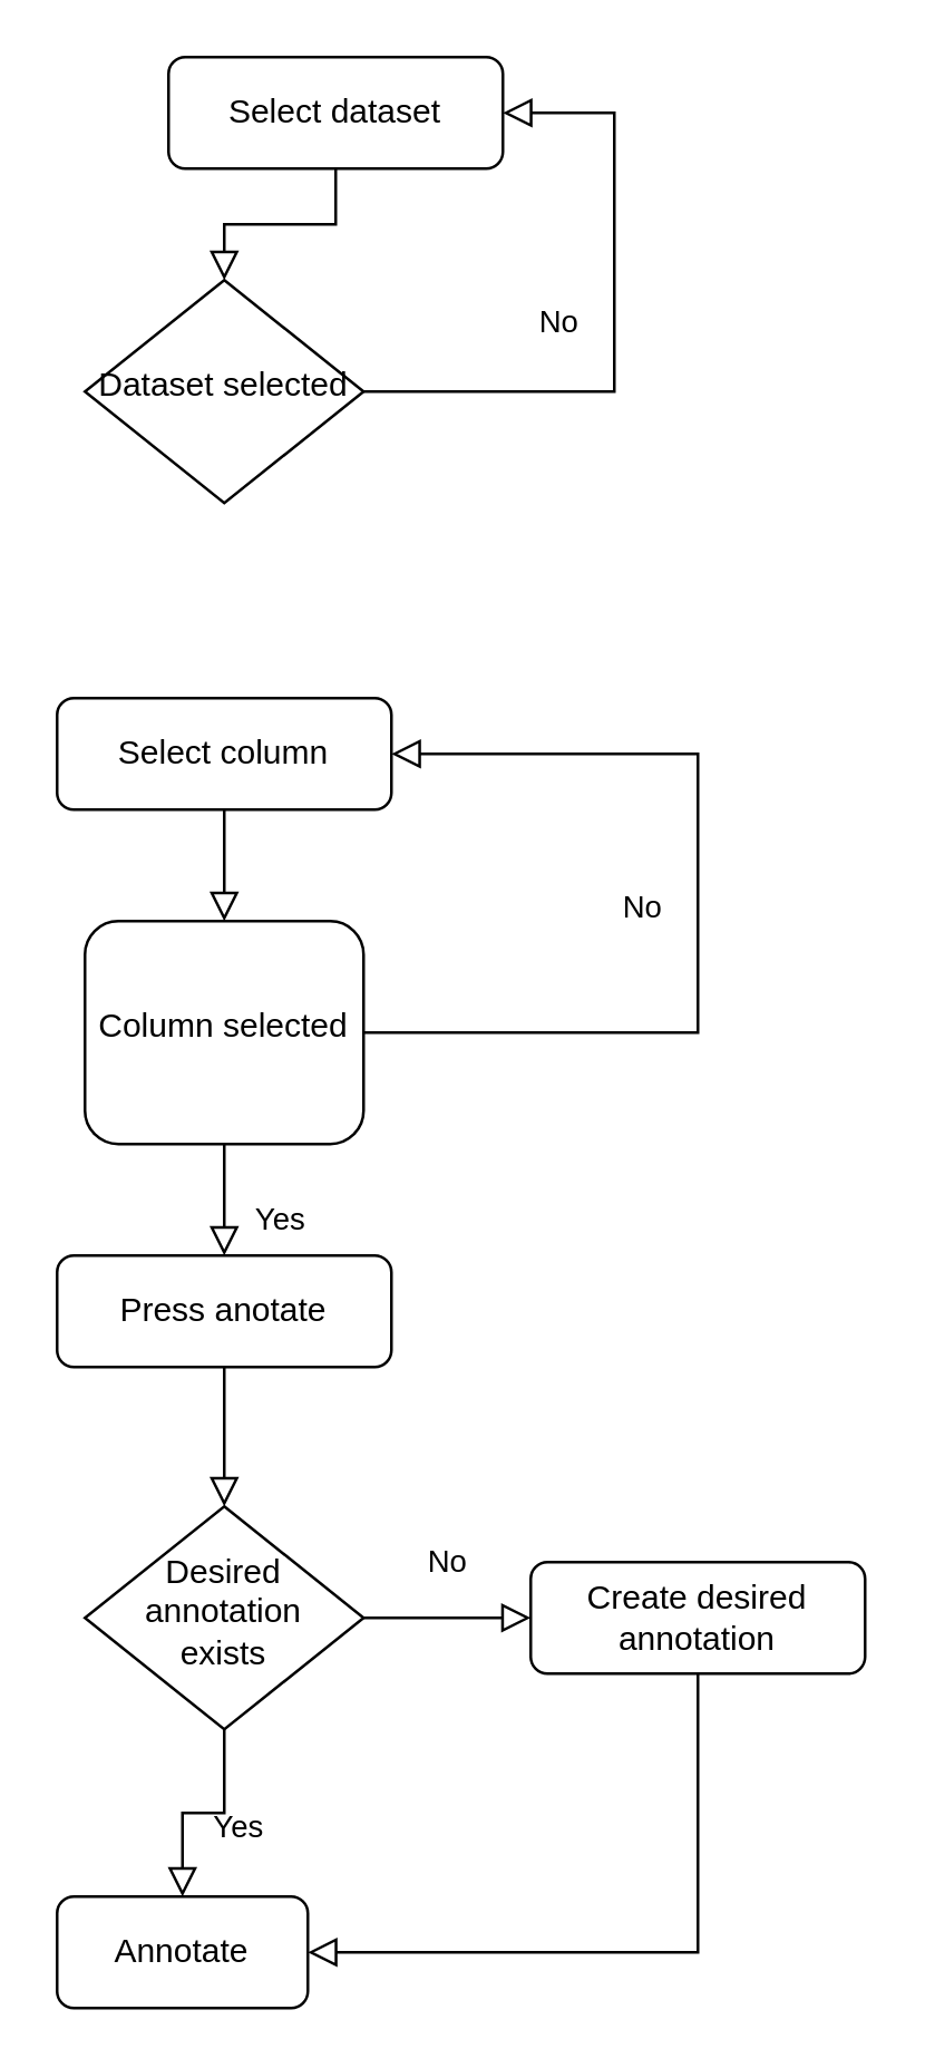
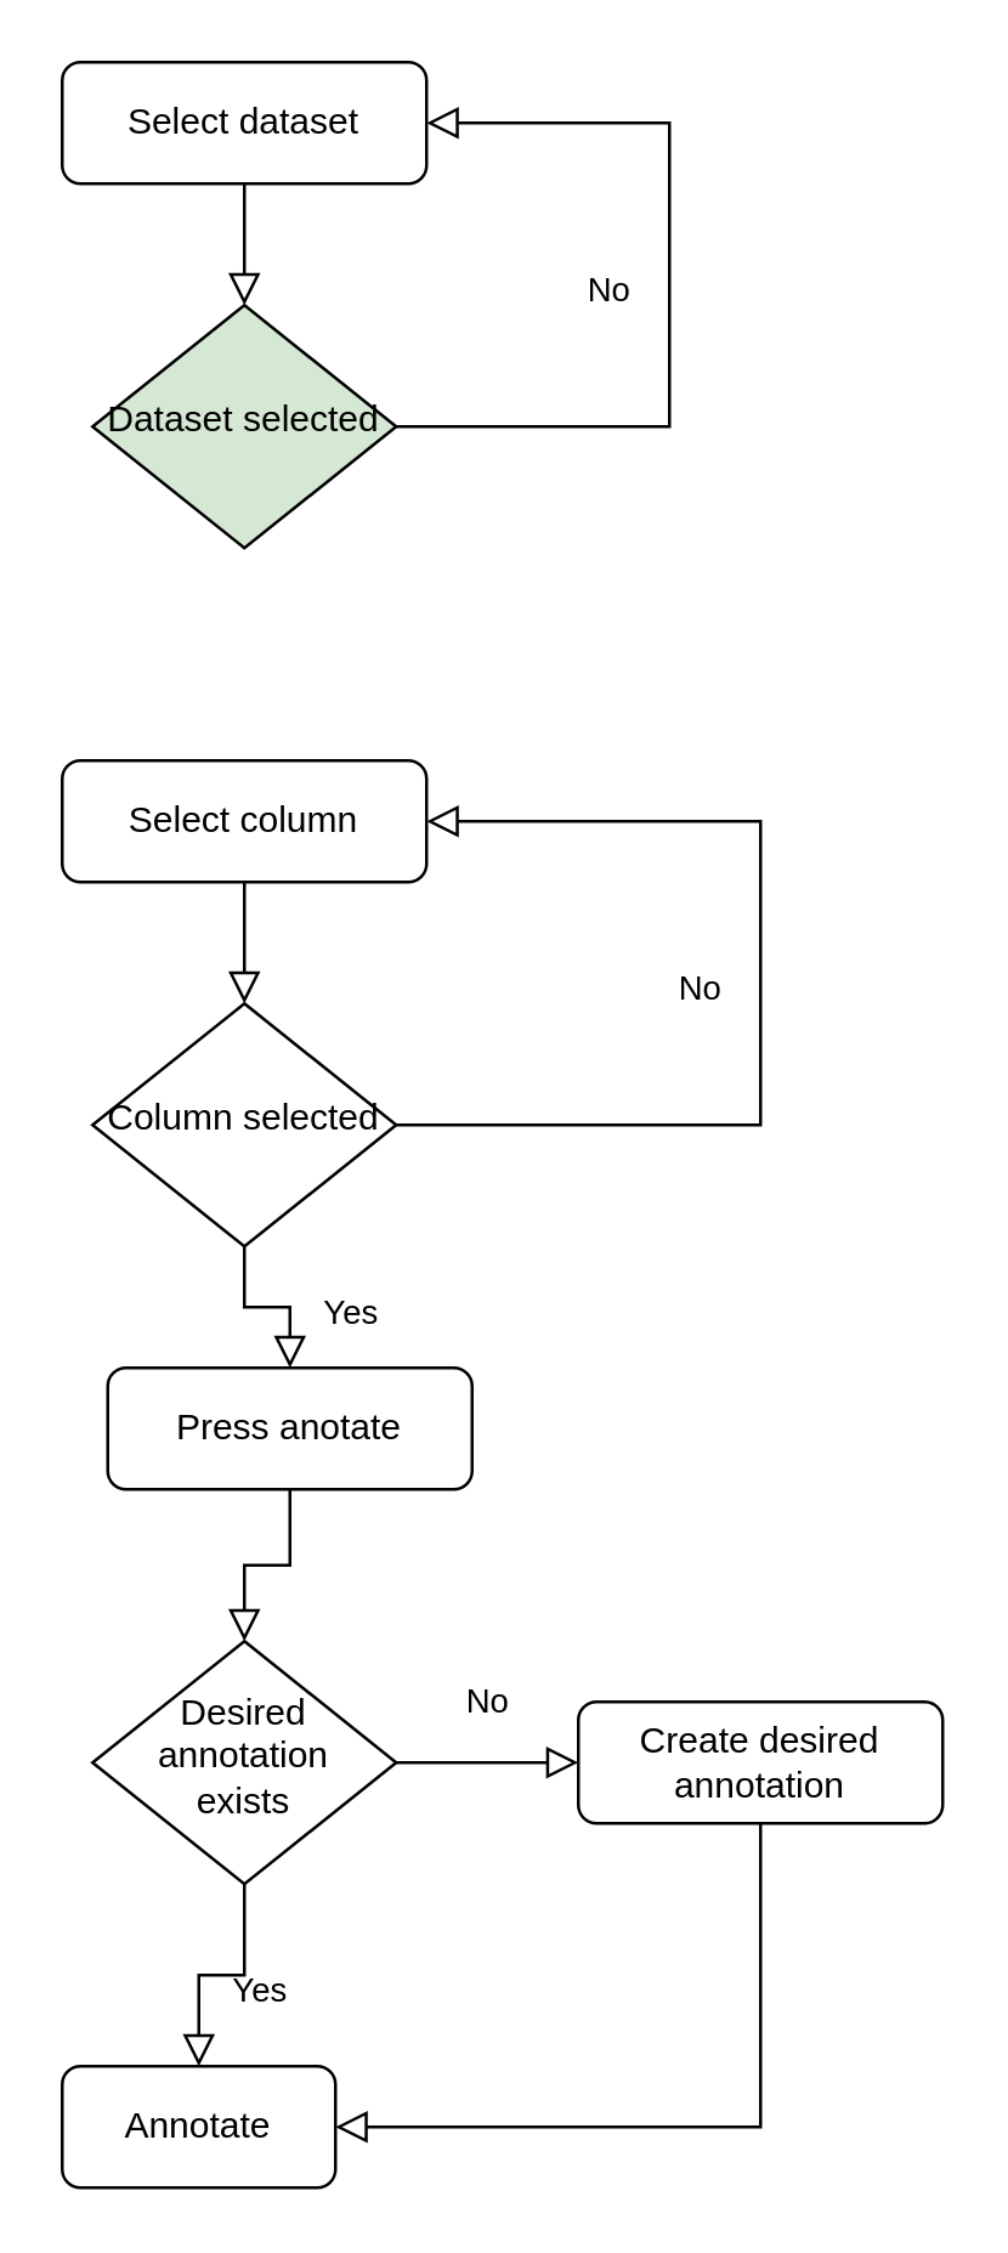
  <mxCell id="0" />
  <mxCell id="1" parent="0" />
- <mxCell id="2" value="Select dataset" style="rounded=1;whiteSpace=wrap;html=1;fontSize=12;glass=0;strokeWidth=1;shadow=0;" parent="1" vertex="1"><mxGeometry x="60" y="20" width="120" height="40" as="geometry" /></mxCell>
- <mxCell id="3" value="Dataset selected" style="rhombus;whiteSpace=wrap;html=1;shadow=0;fontFamily=Helvetica;fontSize=12;align=center;strokeWidth=1;spacing=6;spacingTop=-4;" parent="1" vertex="1"><mxGeometry x="30" y="100" width="100" height="80" as="geometry" /></mxCell>
+ <mxCell id="2" value="Select dataset" style="rounded=1;whiteSpace=wrap;html=1;fontSize=12;glass=0;strokeWidth=1;shadow=0;" parent="1" vertex="1"><mxGeometry x="20" width="120" height="40" as="geometry" y="20" /></mxCell>
+ <mxCell id="3" value="Dataset selected" style="rhombus;whiteSpace=wrap;html=1;shadow=0;fontFamily=Helvetica;fontSize=12;align=center;strokeWidth=1;spacing=6;spacingTop=-4;fillColor=#d5e8d4;" parent="1" vertex="1"><mxGeometry x="30" y="100" width="100" height="80" as="geometry" /></mxCell>
  <mxCell id="4" value="" style="rounded=0;html=1;jettySize=auto;orthogonalLoop=1;fontSize=11;endArrow=block;endFill=0;endSize=8;strokeWidth=1;shadow=0;labelBackgroundColor=none;edgeStyle=orthogonalEdgeStyle;exitX=0.5;exitY=1;exitDx=0;exitDy=0;entryX=0.5;entryY=0;entryDx=0;entryDy=0;" parent="1" source="2" target="3" edge="1"><mxGeometry y="20" relative="1" as="geometry"><mxPoint as="offset" /><mxPoint x="410" y="200" as="sourcePoint" /><mxPoint x="80" y="90" as="targetPoint" /></mxGeometry></mxCell>
  <mxCell id="5" value="No" style="rounded=0;html=1;jettySize=auto;orthogonalLoop=1;fontSize=11;endArrow=block;endFill=0;endSize=8;strokeWidth=1;shadow=0;labelBackgroundColor=none;edgeStyle=orthogonalEdgeStyle;exitX=1;exitY=0.5;exitDx=0;exitDy=0;entryX=1;entryY=0.5;entryDx=0;entryDy=0;" parent="1" source="3" target="2" edge="1"><mxGeometry y="20" relative="1" as="geometry"><mxPoint as="offset" /><mxPoint x="200" y="120" as="sourcePoint" /><mxPoint x="220" y="50" as="targetPoint" /><Array as="points"><mxPoint x="220" y="140" /><mxPoint x="220" y="40" /></Array></mxGeometry></mxCell>
  <mxCell id="6" value="Select column" style="rounded=1;whiteSpace=wrap;html=1;fontSize=12;glass=0;strokeWidth=1;shadow=0;" parent="1" vertex="1"><mxGeometry x="20" y="250" width="120" height="40" as="geometry" /></mxCell>
- <mxCell id="7" value="Column selected" style="whiteSpace=wrap;html=1;shadow=0;fontFamily=Helvetica;fontSize=12;align=center;strokeWidth=1;spacing=6;spacingTop=-4;rounded=1;" parent="1" vertex="1"><mxGeometry x="30" y="330" width="100" height="80" as="geometry" /></mxCell>
+ <mxCell id="7" value="Column selected" style="rhombus;whiteSpace=wrap;html=1;shadow=0;fontFamily=Helvetica;fontSize=12;align=center;strokeWidth=1;spacing=6;spacingTop=-4;" parent="1" vertex="1"><mxGeometry x="30" y="330" width="100" height="80" as="geometry" /></mxCell>
  <mxCell id="8" value="" style="rounded=0;html=1;jettySize=auto;orthogonalLoop=1;fontSize=11;endArrow=block;endFill=0;endSize=8;strokeWidth=1;shadow=0;labelBackgroundColor=none;edgeStyle=orthogonalEdgeStyle;exitX=0.5;exitY=1;exitDx=0;exitDy=0;entryX=0.5;entryY=0;entryDx=0;entryDy=0;" parent="1" source="6" target="7" edge="1"><mxGeometry y="20" relative="1" as="geometry"><mxPoint as="offset" /><mxPoint x="90" y="70" as="sourcePoint" /><mxPoint x="90" y="110" as="targetPoint" /></mxGeometry></mxCell>
- <mxCell id="9" value="Press anotate" style="rounded=1;whiteSpace=wrap;html=1;fontSize=12;glass=0;strokeWidth=1;shadow=0;" parent="1" vertex="1"><mxGeometry x="20" y="450" width="120" height="40" as="geometry" /></mxCell>
+ <mxCell id="9" value="Press anotate" style="rounded=1;whiteSpace=wrap;html=1;fontSize=12;glass=0;strokeWidth=1;shadow=0;" parent="1" vertex="1"><mxGeometry x="35" y="450" width="120" height="40" as="geometry" /></mxCell>
  <mxCell id="10" value="Yes" style="rounded=0;html=1;jettySize=auto;orthogonalLoop=1;fontSize=11;endArrow=block;endFill=0;endSize=8;strokeWidth=1;shadow=0;labelBackgroundColor=none;edgeStyle=orthogonalEdgeStyle;entryX=0.5;entryY=0;entryDx=0;entryDy=0;exitX=0.5;exitY=1;exitDx=0;exitDy=0;" parent="1" source="7" target="9" edge="1"><mxGeometry x="0.333" y="20" relative="1" as="geometry"><mxPoint as="offset" /><mxPoint x="80" y="420" as="sourcePoint" /><mxPoint x="90" y="260" as="targetPoint" /></mxGeometry></mxCell>
  <mxCell id="11" value="No" style="rounded=0;html=1;jettySize=auto;orthogonalLoop=1;fontSize=11;endArrow=block;endFill=0;endSize=8;strokeWidth=1;shadow=0;labelBackgroundColor=none;edgeStyle=orthogonalEdgeStyle;exitX=1;exitY=0.5;exitDx=0;exitDy=0;entryX=1;entryY=0.5;entryDx=0;entryDy=0;" parent="1" source="7" target="6" edge="1"><mxGeometry y="20" relative="1" as="geometry"><mxPoint as="offset" /><mxPoint x="160" y="370" as="sourcePoint" /><mxPoint x="170" y="270" as="targetPoint" /><Array as="points"><mxPoint x="250" y="370" /><mxPoint x="250" y="270" /></Array></mxGeometry></mxCell>
  <mxCell id="12" value="Desired annotation exists" style="rhombus;whiteSpace=wrap;html=1;shadow=0;fontFamily=Helvetica;fontSize=12;align=center;strokeWidth=1;spacing=6;spacingTop=-4;" parent="1" vertex="1"><mxGeometry x="30" y="540" width="100" height="80" as="geometry" /></mxCell>
  <mxCell id="13" value="" style="rounded=0;html=1;jettySize=auto;orthogonalLoop=1;fontSize=11;endArrow=block;endFill=0;endSize=8;strokeWidth=1;shadow=0;labelBackgroundColor=none;edgeStyle=orthogonalEdgeStyle;entryX=0.5;entryY=0;entryDx=0;entryDy=0;exitX=0.5;exitY=1;exitDx=0;exitDy=0;" parent="1" source="9" target="12" edge="1"><mxGeometry x="0.333" y="20" relative="1" as="geometry"><mxPoint as="offset" /><mxPoint x="90" y="420" as="sourcePoint" /><mxPoint x="90" y="460" as="targetPoint" /></mxGeometry></mxCell>
  <mxCell id="14" value="Annotate" style="rounded=1;whiteSpace=wrap;html=1;fontSize=12;glass=0;strokeWidth=1;shadow=0;" parent="1" vertex="1"><mxGeometry x="20" y="680" width="90" height="40" as="geometry" /></mxCell>
  <mxCell id="15" value="Yes" style="rounded=0;html=1;jettySize=auto;orthogonalLoop=1;fontSize=11;endArrow=block;endFill=0;endSize=8;strokeWidth=1;shadow=0;labelBackgroundColor=none;edgeStyle=orthogonalEdgeStyle;entryX=0.5;entryY=0;entryDx=0;entryDy=0;exitX=0.5;exitY=1;exitDx=0;exitDy=0;" parent="1" source="12" target="14" edge="1"><mxGeometry x="0.333" y="20" relative="1" as="geometry"><mxPoint as="offset" /><mxPoint x="90" y="420" as="sourcePoint" /><mxPoint x="90" y="460" as="targetPoint" /></mxGeometry></mxCell>
  <mxCell id="16" value="Create desired annotation" style="rounded=1;whiteSpace=wrap;html=1;fontSize=12;glass=0;strokeWidth=1;shadow=0;" parent="1" vertex="1"><mxGeometry x="190" y="560" width="120" height="40" as="geometry" /></mxCell>
  <mxCell id="17" value="No" style="rounded=0;html=1;jettySize=auto;orthogonalLoop=1;fontSize=11;endArrow=block;endFill=0;endSize=8;strokeWidth=1;shadow=0;labelBackgroundColor=none;edgeStyle=orthogonalEdgeStyle;exitX=1;exitY=0.5;exitDx=0;exitDy=0;entryX=0;entryY=0.5;entryDx=0;entryDy=0;" parent="1" source="12" target="16" edge="1"><mxGeometry y="20" relative="1" as="geometry"><mxPoint as="offset" /><mxPoint x="140" y="380" as="sourcePoint" /><mxPoint x="150" y="280" as="targetPoint" /><Array as="points"><mxPoint x="150" y="580" /><mxPoint x="150" y="580" /></Array></mxGeometry></mxCell>
  <mxCell id="18" value="" style="rounded=0;html=1;jettySize=auto;orthogonalLoop=1;fontSize=11;endArrow=block;endFill=0;endSize=8;strokeWidth=1;shadow=0;labelBackgroundColor=none;edgeStyle=orthogonalEdgeStyle;exitX=0.5;exitY=1;exitDx=0;exitDy=0;entryX=1;entryY=0.5;entryDx=0;entryDy=0;" parent="1" source="16" target="14" edge="1"><mxGeometry x="0.333" y="20" relative="1" as="geometry"><mxPoint as="offset" /><mxPoint x="90" y="190" as="sourcePoint" /><mxPoint x="90" y="260" as="targetPoint" /></mxGeometry></mxCell>
